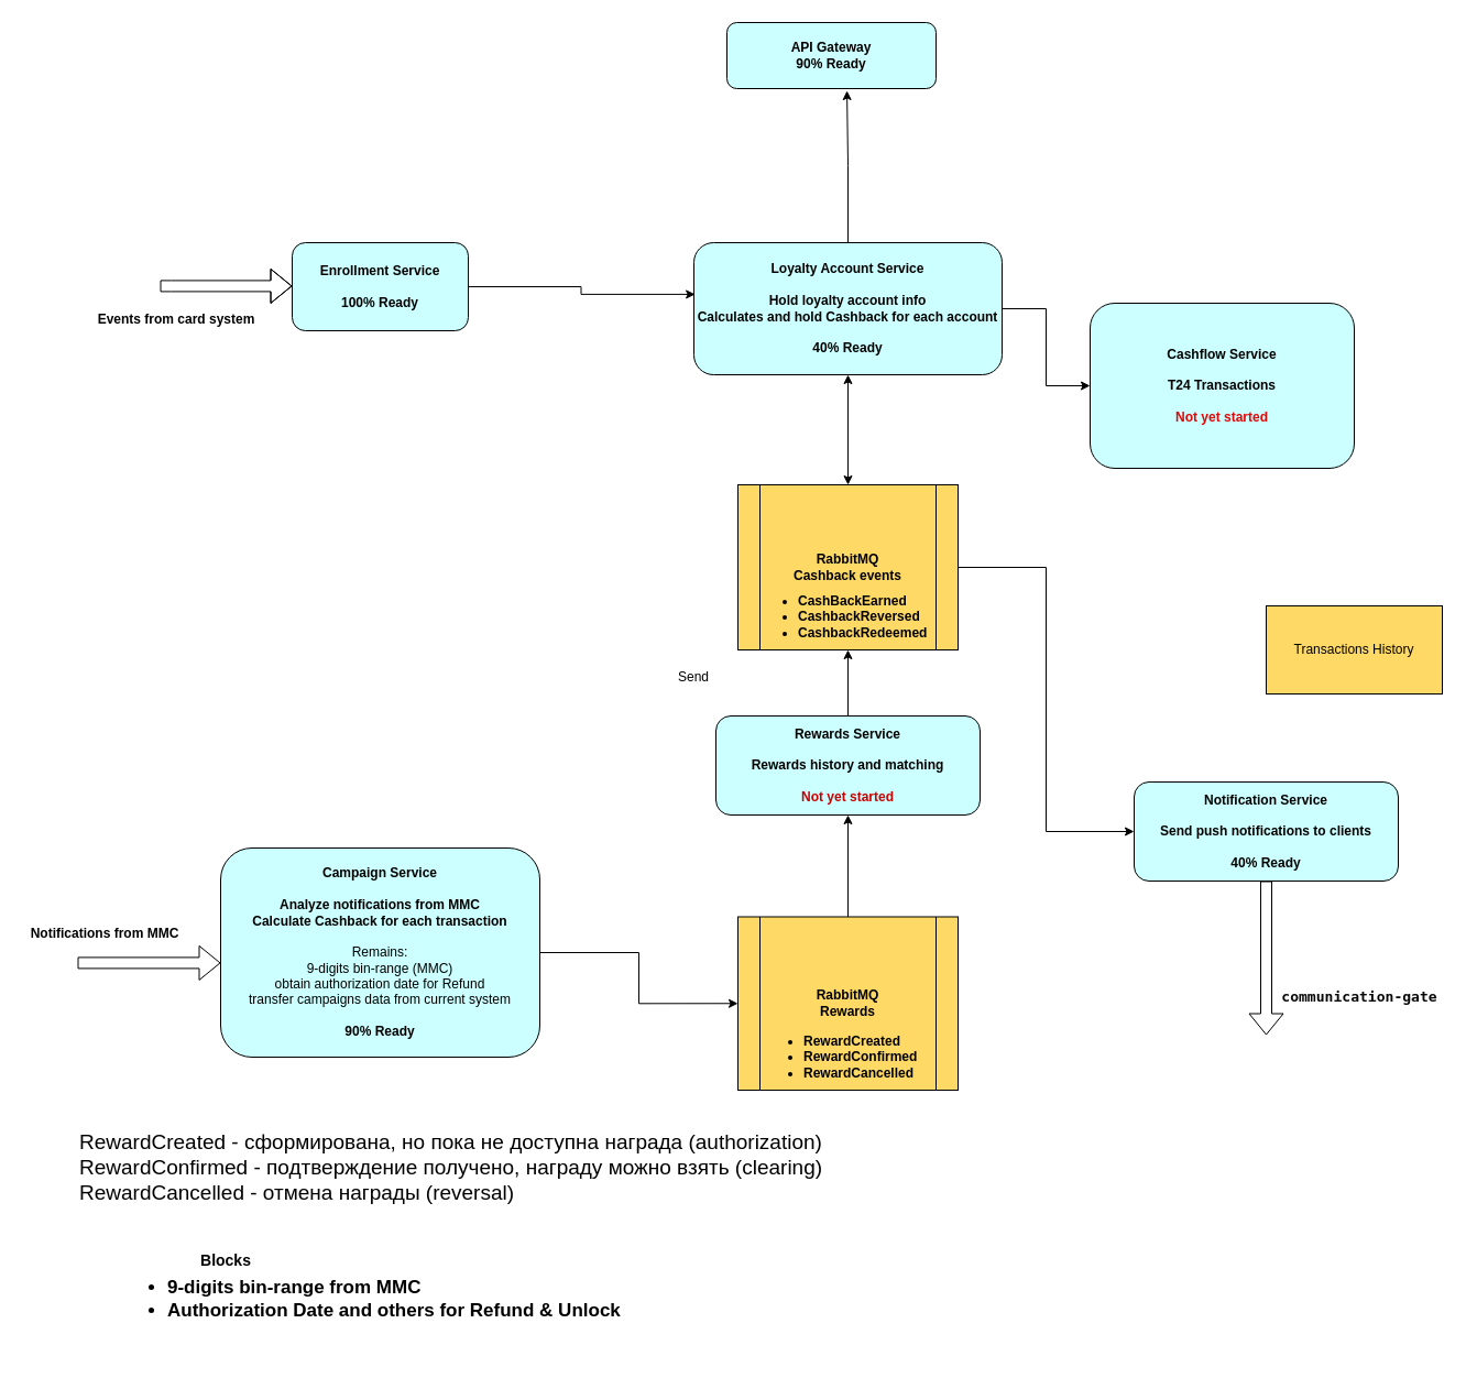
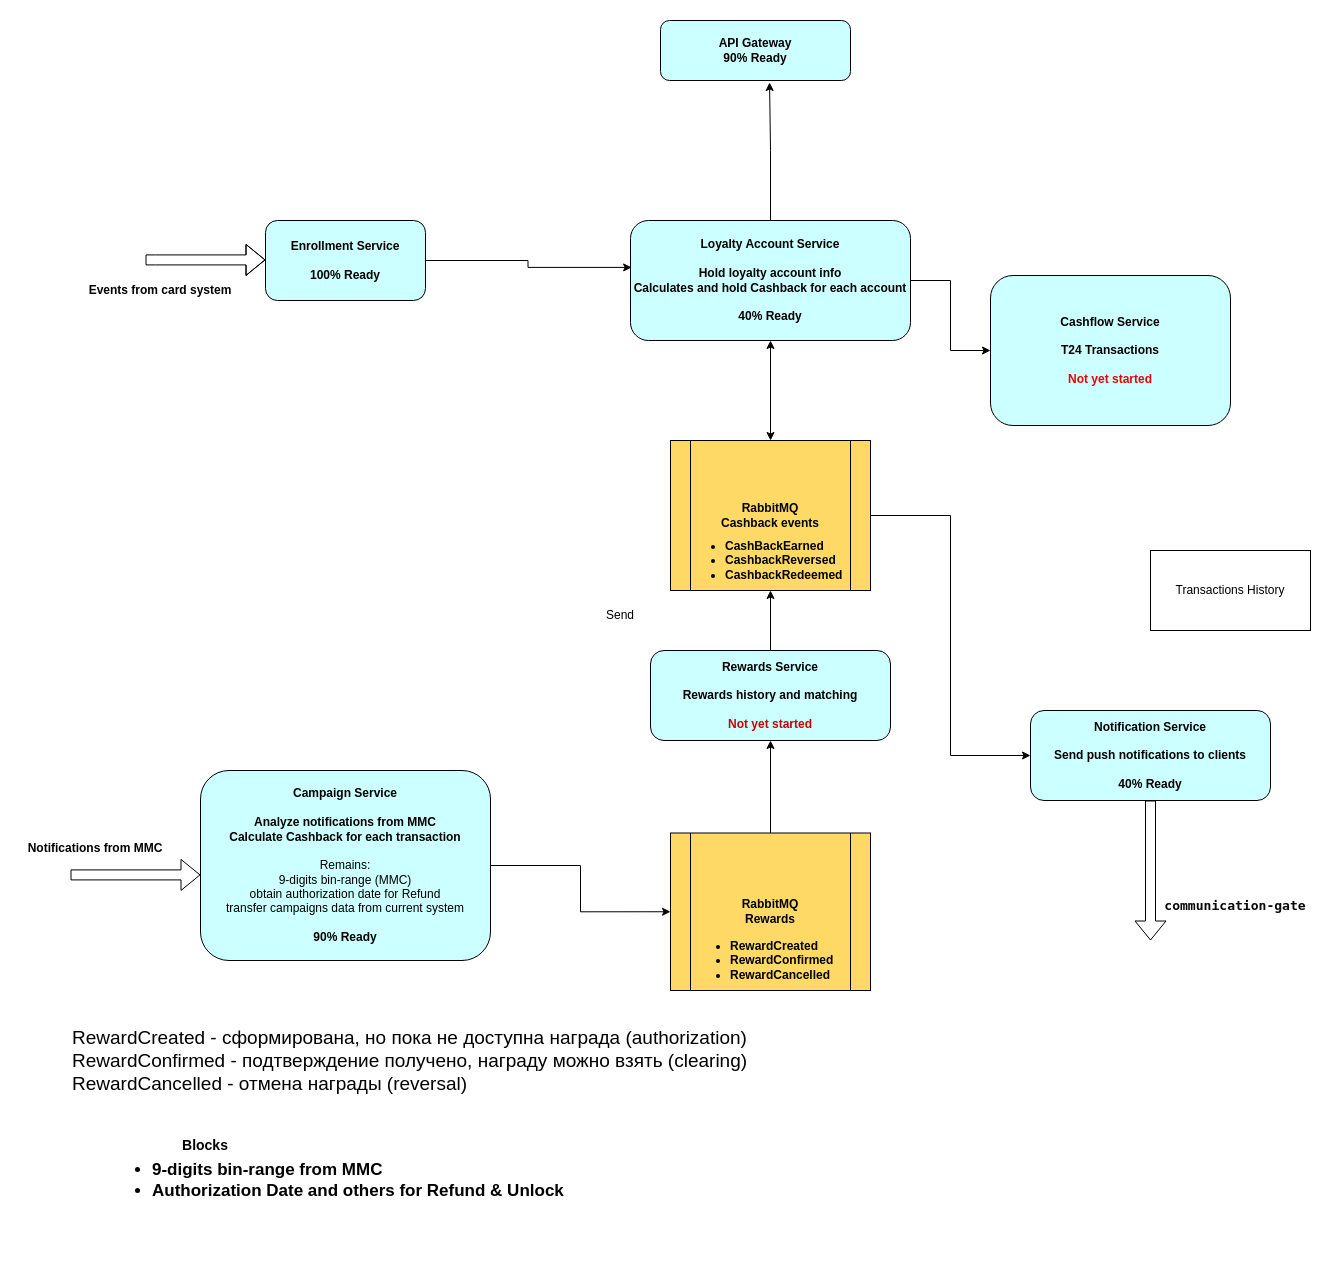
  <mxCell id="0" />
  <mxCell id="1" parent="0" />
  <mxCell id="2" style="edgeStyle=orthogonalEdgeStyle;rounded=0;orthogonalLoop=1;jettySize=auto;html=1;entryX=0;entryY=0.5;entryDx=0;entryDy=0;" edge="1" parent="1" source="3" target="14"><mxGeometry relative="1" as="geometry" /></mxCell>
  <mxCell id="3" value="&lt;b&gt;Campaign Service&lt;/b&gt;&lt;br&gt;&lt;br&gt;&lt;b&gt;Analyze notifications from MMC&lt;/b&gt;&lt;br&gt;&lt;b&gt;Calculate Cashback for each transaction&lt;/b&gt;&lt;br&gt;&lt;br&gt;Remains: &lt;br&gt;9-digits bin-range (MMC)&lt;br&gt;obtain authorization date for Refund&lt;br&gt;transfer campaigns data from current system&lt;br&gt;&lt;br&gt;&lt;b&gt;90% Ready&lt;/b&gt;" style="rounded=1;whiteSpace=wrap;html=1;fillColor=#CCFFFF;" vertex="1" parent="1"><mxGeometry x="200" y="770" width="290" height="190" as="geometry" /></mxCell>
  <mxCell id="4" value="" style="shape=flexArrow;endArrow=classic;html=1;rounded=0;entryX=0;entryY=0.5;entryDx=0;entryDy=0;" edge="1" parent="1"><mxGeometry width="50" height="50" relative="1" as="geometry"><mxPoint y="874.41" as="sourcePoint" x="70" /><mxPoint x="200" y="874.41" as="targetPoint" /></mxGeometry></mxCell>
  <mxCell id="5" value="&lt;b&gt;Notifications from MMC&lt;/b&gt;" style="text;html=1;strokeColor=none;fillColor=none;align=center;verticalAlign=middle;whiteSpace=wrap;rounded=0;" vertex="1" parent="1"><mxGeometry x="20" y="832.5" width="150" height="30" as="geometry" /></mxCell>
  <mxCell id="6" style="edgeStyle=orthogonalEdgeStyle;rounded=0;orthogonalLoop=1;jettySize=auto;html=1;entryX=0.004;entryY=0.391;entryDx=0;entryDy=0;entryPerimeter=0;" edge="1" parent="1" source="7" target="12"><mxGeometry relative="1" as="geometry" /></mxCell>
  <mxCell id="7" value="&lt;b&gt;Enrollment Service&lt;br&gt;&lt;br&gt;100% Ready&lt;br&gt;&lt;/b&gt;" style="rounded=1;whiteSpace=wrap;html=1;fillColor=#CCFFFF;" vertex="1" parent="1"><mxGeometry x="265" y="220" width="160" height="80" as="geometry" /></mxCell>
  <mxCell id="8" value="" style="shape=flexArrow;endArrow=classic;html=1;rounded=0;entryX=0;entryY=0.5;entryDx=0;entryDy=0;" edge="1" parent="1"><mxGeometry width="50" height="50" relative="1" as="geometry"><mxPoint x="145" y="259.41" as="sourcePoint" /><mxPoint x="265" y="259.41" as="targetPoint" /><Array as="points"><mxPoint x="155" y="259.41" /></Array></mxGeometry></mxCell>
  <mxCell id="9" value="&lt;b&gt;Events from card system&lt;/b&gt;" style="text;html=1;strokeColor=none;fillColor=none;align=center;verticalAlign=middle;whiteSpace=wrap;rounded=0;" vertex="1" parent="1"><mxGeometry x="80" y="275" width="160" height="30" as="geometry" /></mxCell>
  <mxCell id="10" style="edgeStyle=orthogonalEdgeStyle;rounded=0;orthogonalLoop=1;jettySize=auto;html=1;entryX=0.574;entryY=1.033;entryDx=0;entryDy=0;entryPerimeter=0;" edge="1" parent="1" source="12" target="16"><mxGeometry relative="1" as="geometry" /></mxCell>
  <mxCell id="11" style="edgeStyle=orthogonalEdgeStyle;rounded=0;orthogonalLoop=1;jettySize=auto;html=1;entryX=0;entryY=0.5;entryDx=0;entryDy=0;" edge="1" parent="1" source="12" target="21"><mxGeometry relative="1" as="geometry" /></mxCell>
  <mxCell id="12" value="&lt;b&gt;Loyalty Account Service&lt;br&gt;&lt;br&gt;Hold loyalty account info&lt;br&gt;Calculates and hold Cashback for each account&lt;br&gt;&lt;br&gt;40% Ready&lt;br&gt;&lt;/b&gt;" style="rounded=1;whiteSpace=wrap;html=1;fillColor=#CCFFFF;" vertex="1" parent="1"><mxGeometry x="630" y="220" width="280" height="120" as="geometry" /></mxCell>
  <mxCell id="13" style="edgeStyle=orthogonalEdgeStyle;rounded=0;orthogonalLoop=1;jettySize=auto;html=1;entryX=0.5;entryY=1;entryDx=0;entryDy=0;" edge="1" parent="1" source="14" target="25"><mxGeometry relative="1" as="geometry"><mxPoint x="750" y="750" as="targetPoint" /></mxGeometry></mxCell>
  <mxCell id="14" value="&lt;b&gt;RabbitMQ&lt;br&gt;Rewards&lt;br&gt;&lt;/b&gt;" style="shape=process;whiteSpace=wrap;html=1;backgroundOutline=1;fillColor=#FFD966;" vertex="1" parent="1"><mxGeometry x="670" y="832.5" width="200" height="157.5" as="geometry" /></mxCell>
- <mxCell id="15" value="Send" style="text;html=1;strokeColor=none;fillColor=none;align=center;verticalAlign=middle;whiteSpace=wrap;rounded=0;" vertex="1" parent="1"><mxGeometry x="600" y="600" width="60" height="30" as="geometry" /></mxCell>
+ <mxCell id="15" value="Send" style="text;html=1;strokeColor=none;fillColor=none;align=center;verticalAlign=middle;whiteSpace=wrap;rounded=0;" vertex="1" parent="1"><mxGeometry x="590" y="600" width="60" height="30" as="geometry" /></mxCell>
  <mxCell id="16" value="&lt;b&gt;API Gateway&lt;br&gt;90% Ready&lt;/b&gt;" style="rounded=1;whiteSpace=wrap;html=1;fillColor=#CCFFFF;" vertex="1" parent="1"><mxGeometry x="660" y="20" width="190" height="60" as="geometry" /></mxCell>
  <mxCell id="17" value="&lt;b&gt;Notification Service&lt;br&gt;&lt;br&gt;Send push notifications to clients&lt;br&gt;&lt;br&gt;40% Ready&lt;/b&gt;" style="rounded=1;whiteSpace=wrap;html=1;fillColor=#CCFFFF;" vertex="1" parent="1"><mxGeometry x="1030" y="710" width="240" height="90" as="geometry" /></mxCell>
  <mxCell id="18" value="" style="shape=flexArrow;endArrow=classic;html=1;rounded=0;exitX=0.5;exitY=1;exitDx=0;exitDy=0;" edge="1" parent="1" source="17"><mxGeometry width="50" height="50" relative="1" as="geometry"><mxPoint x="780" y="1050" as="sourcePoint" /><mxPoint x="1150" y="940" as="targetPoint" /></mxGeometry></mxCell>
  <mxCell id="19" value="&lt;div style=&quot;background-color: rgb(255, 255, 255); color: rgb(8, 8, 8); font-family: &amp;quot;JetBrains Mono&amp;quot;, monospace; font-size: 9.8pt;&quot;&gt;&lt;b&gt;communication-gate&lt;/b&gt;&lt;/div&gt;" style="text;html=1;strokeColor=none;fillColor=none;align=center;verticalAlign=middle;whiteSpace=wrap;rounded=0;" vertex="1" parent="1"><mxGeometry x="1150" y="890" width="170" height="30" as="geometry" /></mxCell>
- <mxCell id="20" value="Transactions History" style="rounded=0;whiteSpace=wrap;html=1;fillColor=#ffd966;" vertex="1" parent="1"><mxGeometry x="1150" y="550" width="160" height="80" as="geometry" /></mxCell>
+ <mxCell id="20" value="Transactions History" style="rounded=0;whiteSpace=wrap;html=1;" vertex="1" parent="1"><mxGeometry x="1150" y="550" width="160" height="80" as="geometry" /></mxCell>
  <mxCell id="21" value="&lt;b&gt;Cashflow Service&lt;br&gt;&lt;br&gt;T24 Transactions&lt;br&gt;&lt;br&gt;&lt;font color=&quot;#e60505&quot;&gt;Not yet started&lt;/font&gt;&lt;/b&gt;" style="rounded=1;whiteSpace=wrap;html=1;fillColor=#CCFFFF;" vertex="1" parent="1"><mxGeometry x="990" y="275" width="240" height="150" as="geometry" /></mxCell>
  <mxCell id="22" value="&lt;ul style=&quot;font-size: 17px;&quot;&gt;&lt;li&gt;&lt;b&gt;9-digits bin-range from MMC&lt;/b&gt;&lt;/li&gt;&lt;li&gt;&lt;b&gt;Authorization Date and others for Refund &amp;amp; Unlock&lt;/b&gt;&lt;/li&gt;&lt;/ul&gt;" style="text;strokeColor=none;fillColor=none;html=1;whiteSpace=wrap;verticalAlign=middle;overflow=hidden;" vertex="1" parent="1"><mxGeometry x="110" y="1120" width="470" height="120" as="geometry" /></mxCell>
  <mxCell id="23" value="&lt;b&gt;&lt;font style=&quot;font-size: 14px;&quot;&gt;Blocks&lt;/font&gt;&lt;/b&gt;" style="text;html=1;strokeColor=none;fillColor=none;align=center;verticalAlign=middle;whiteSpace=wrap;rounded=0;" vertex="1" parent="1"><mxGeometry x="145" y="1130" width="120" height="30" as="geometry" /></mxCell>
  <mxCell id="24" style="edgeStyle=orthogonalEdgeStyle;rounded=0;orthogonalLoop=1;jettySize=auto;html=1;entryX=0.5;entryY=1;entryDx=0;entryDy=0;" edge="1" parent="1" source="25" target="28"><mxGeometry relative="1" as="geometry" /></mxCell>
  <mxCell id="25" value="&lt;b&gt;Rewards Service&lt;br&gt;&lt;br&gt;Rewards history and matching&lt;br&gt;&lt;br&gt;&lt;font color=&quot;#cc0000&quot;&gt;Not yet started&lt;/font&gt;&lt;br&gt;&lt;/b&gt;" style="rounded=1;whiteSpace=wrap;html=1;fillColor=#CCFFFF;" vertex="1" parent="1"><mxGeometry x="650" y="650" width="240" height="90" as="geometry" /></mxCell>
  <mxCell id="26" style="edgeStyle=orthogonalEdgeStyle;rounded=0;orthogonalLoop=1;jettySize=auto;html=1;entryX=0.5;entryY=1;entryDx=0;entryDy=0;startArrow=classic;startFill=1;" edge="1" parent="1" source="28" target="12"><mxGeometry relative="1" as="geometry"><mxPoint x="715" y="420" as="targetPoint" /></mxGeometry></mxCell>
  <mxCell id="27" style="edgeStyle=orthogonalEdgeStyle;rounded=0;orthogonalLoop=1;jettySize=auto;html=1;entryX=0;entryY=0.5;entryDx=0;entryDy=0;" edge="1" parent="1" source="28" target="17"><mxGeometry relative="1" as="geometry" /></mxCell>
  <mxCell id="28" value="&lt;b&gt;RabbitMQ&lt;br&gt;Cashback events&lt;br&gt;&lt;/b&gt;" style="shape=process;whiteSpace=wrap;html=1;backgroundOutline=1;fillColor=#FFD966;" vertex="1" parent="1"><mxGeometry x="670" y="440" width="200" height="150" as="geometry" /></mxCell>
  <mxCell id="29" value="&lt;ul&gt;&lt;li&gt;&lt;strong&gt;RewardCreated&lt;/strong&gt;&lt;/li&gt;&lt;li&gt;&lt;strong&gt;RewardConfirmed&lt;/strong&gt;&lt;/li&gt;&lt;li&gt;&lt;strong&gt;RewardCancelled&lt;/strong&gt;&lt;br&gt;&lt;/li&gt;&lt;/ul&gt;" style="text;strokeColor=none;fillColor=none;html=1;whiteSpace=wrap;verticalAlign=middle;overflow=hidden;" vertex="1" parent="1"><mxGeometry x="687.5" y="910" width="165" height="100" as="geometry" /></mxCell>
  <mxCell id="30" value="&lt;ul&gt;&lt;li&gt;&lt;b&gt;CashBackEarned&lt;/b&gt;&lt;/li&gt;&lt;li&gt;&lt;b&gt;CashbackReversed&lt;/b&gt;&lt;/li&gt;&lt;li&gt;&lt;b&gt;CashbackRedeemed&lt;/b&gt;&lt;br&gt;&lt;/li&gt;&lt;/ul&gt;" style="text;strokeColor=none;fillColor=none;html=1;whiteSpace=wrap;verticalAlign=middle;overflow=hidden;" vertex="1" parent="1"><mxGeometry x="682.5" y="520" width="170" height="80" as="geometry" /></mxCell>
  <mxCell id="31" value="&lt;font style=&quot;font-size: 19px;&quot;&gt;RewardCreated - сформирована, но пока не доступна награда (authorization)&lt;br&gt;RewardConfirmed - подтверждение получено, награду можно взять (clearing)&lt;br&gt;RewardCancelled - отмена награды (reversal)&lt;/font&gt;" style="text;whiteSpace=wrap;html=1;" vertex="1" parent="1"><mxGeometry y="1020" width="700" height="80" as="geometry" x="70" /></mxCell>
